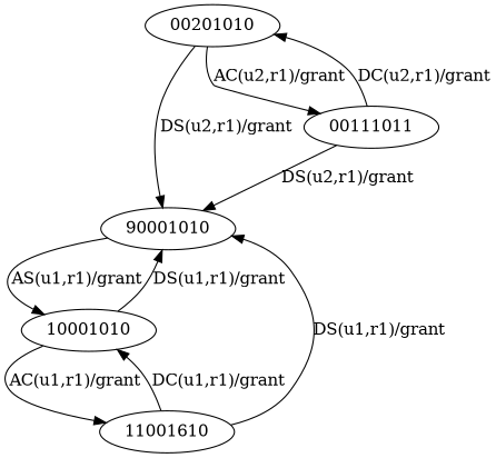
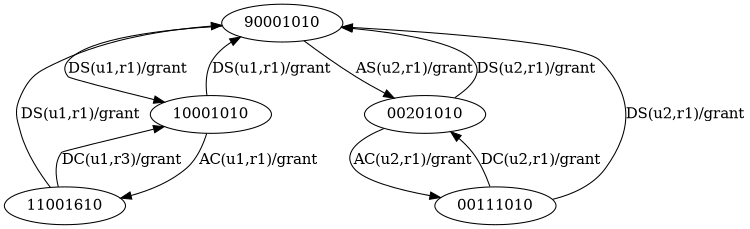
  digraph {
    fontname="DejaVu Serif"
    node [fontname="DejaVu Serif"]
    edge [fontname="DejaVu Serif"]
    n1 [label=90001010]
    10001010
    n3 [label=00201010]
    n4 [label=11001610]
-   00111010 [label=00111011]
-   n1 -> 10001010 [label="AS(u1,r1)/grant"]
+   00111010
+   n1 -> 10001010 [label="DS(u1,r1)/grant"]
+   n1 -> n3 [label="AS(u2,r1)/grant"]
    10001010 -> n1 [label="DS(u1,r1)/grant"]
    10001010 -> n4 [label="AC(u1,r1)/grant"]
    n3 -> n1 [label="DS(u2,r1)/grant"]
    n3 -> 00111010 [label="AC(u2,r1)/grant"]
    n4 -> n1 [label="DS(u1,r1)/grant"]
-   n4 -> 10001010 [label="DC(u1,r1)/grant"]
+   n4 -> 10001010 [label="DC(u1,r3)/grant"]
    00111010 -> n1 [label="DS(u2,r1)/grant"]
    00111010 -> n3 [label="DC(u2,r1)/grant"]
  }
